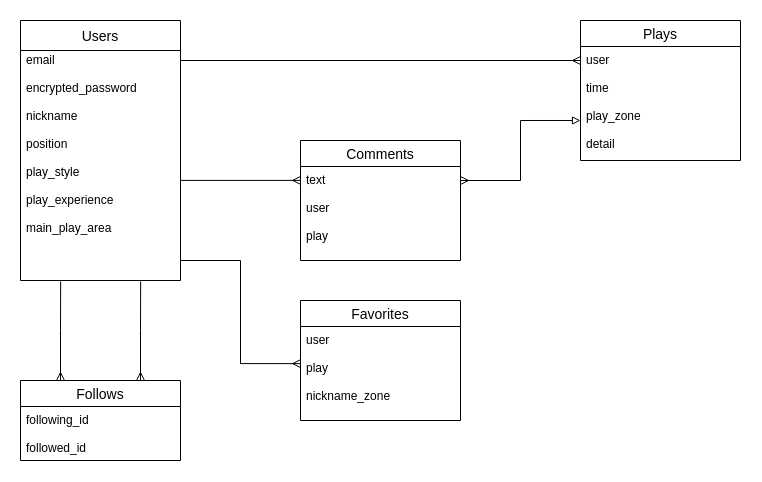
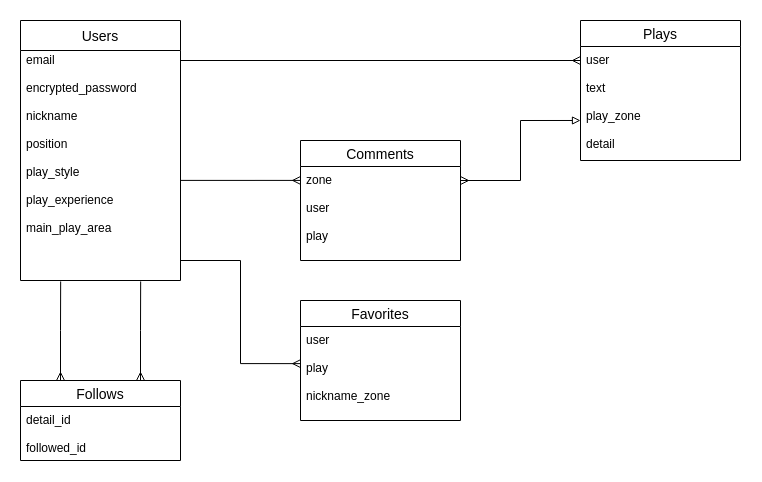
  <mxCell id="0" />
  <mxCell id="1" parent="0" />
  <mxCell id="2" style="edgeStyle=orthogonalEdgeStyle;rounded=0;orthogonalLoop=1;jettySize=auto;html=1;endArrow=ERmany;endFill=0;" parent="1" target="5" edge="1"><mxGeometry relative="1" as="geometry"><mxPoint x="180" y="60" as="sourcePoint" /><Array as="points"><mxPoint x="180" y="60" /></Array></mxGeometry></mxCell>
  <mxCell id="3" value="Users" style="swimlane;fontStyle=0;childLayout=stackLayout;horizontal=1;startSize=30;horizontalStack=0;resizeParent=1;resizeParentMax=0;resizeLast=0;collapsible=1;marginBottom=0;align=center;fontSize=14;" parent="1" vertex="1"><mxGeometry x="20" y="20" width="160" height="260" as="geometry"><mxRectangle x="40" y="160" width="60" height="26" as="alternateBounds" /></mxGeometry></mxCell>
  <mxCell id="4" value="Plays" style="swimlane;fontStyle=0;childLayout=stackLayout;horizontal=1;startSize=26;horizontalStack=0;resizeParent=1;resizeParentMax=0;resizeLast=0;collapsible=1;marginBottom=0;align=center;fontSize=14;" parent="1" vertex="1"><mxGeometry x="580" y="20" width="160" height="140" as="geometry" /></mxCell>
- <mxCell id="5" value="user&#10;&#10;time&#10;&#10;play_zone&#10;&#10;detail" style="text;strokeColor=none;fillColor=none;spacingLeft=4;spacingRight=4;overflow=hidden;rotatable=0;points=[[0,0.5],[1,0.5]];portConstraint=eastwest;fontSize=12;" parent="4" vertex="1"><mxGeometry y="26" width="160" height="114" as="geometry" /></mxCell>
+ <mxCell id="5" value="user&#10;&#10;text&#10;&#10;play_zone&#10;&#10;detail" style="text;strokeColor=none;fillColor=none;spacingLeft=4;spacingRight=4;overflow=hidden;rotatable=0;points=[[0,0.5],[1,0.5]];portConstraint=eastwest;fontSize=12;" parent="4" vertex="1"><mxGeometry y="26" width="160" height="114" as="geometry" /></mxCell>
  <mxCell id="6" style="edgeStyle=orthogonalEdgeStyle;rounded=0;orthogonalLoop=1;jettySize=auto;html=1;exitX=0.001;exitY=0.148;exitDx=0;exitDy=0;startArrow=ERmany;startFill=0;endArrow=none;endFill=0;exitPerimeter=0;entryX=1;entryY=0.915;entryDx=0;entryDy=0;entryPerimeter=0;" parent="1" source="8" target="16" edge="1"><mxGeometry relative="1" as="geometry"><mxPoint x="183" y="260" as="targetPoint" /><Array as="points"><mxPoint x="180" y="180" /></Array></mxGeometry></mxCell>
  <mxCell id="7" value="Comments" style="swimlane;fontStyle=0;childLayout=stackLayout;horizontal=1;startSize=26;horizontalStack=0;resizeParent=1;resizeParentMax=0;resizeLast=0;collapsible=1;marginBottom=0;align=center;fontSize=14;" parent="1" vertex="1"><mxGeometry x="300" y="140" width="160" height="120" as="geometry" /></mxCell>
- <mxCell id="8" value="text&#10;&#10;user&#10;&#10;play" style="text;strokeColor=none;fillColor=none;spacingLeft=4;spacingRight=4;overflow=hidden;rotatable=0;points=[[0,0.5],[1,0.5]];portConstraint=eastwest;fontSize=12;" parent="7" vertex="1"><mxGeometry y="26" width="160" height="94" as="geometry" /></mxCell>
+ <mxCell id="8" value="zone&#10;&#10;user&#10;&#10;play" style="text;strokeColor=none;fillColor=none;spacingLeft=4;spacingRight=4;overflow=hidden;rotatable=0;points=[[0,0.5],[1,0.5]];portConstraint=eastwest;fontSize=12;" parent="7" vertex="1"><mxGeometry y="26" width="160" height="94" as="geometry" /></mxCell>
  <mxCell id="9" style="edgeStyle=orthogonalEdgeStyle;rounded=0;orthogonalLoop=1;jettySize=auto;html=1;exitX=0.75;exitY=0;exitDx=0;exitDy=0;entryX=0.751;entryY=1.004;entryDx=0;entryDy=0;entryPerimeter=0;startArrow=ERmany;startFill=0;endArrow=none;endFill=0;" parent="1" source="11" target="16" edge="1"><mxGeometry relative="1" as="geometry" /></mxCell>
  <mxCell id="10" style="edgeStyle=orthogonalEdgeStyle;rounded=0;orthogonalLoop=1;jettySize=auto;html=1;exitX=0.25;exitY=0;exitDx=0;exitDy=0;entryX=0.251;entryY=1.004;entryDx=0;entryDy=0;entryPerimeter=0;startArrow=ERmany;startFill=0;endArrow=none;endFill=0;" parent="1" source="11" target="16" edge="1"><mxGeometry relative="1" as="geometry" /></mxCell>
  <mxCell id="11" value="Follows" style="swimlane;fontStyle=0;childLayout=stackLayout;horizontal=1;startSize=26;horizontalStack=0;resizeParent=1;resizeParentMax=0;resizeLast=0;collapsible=1;marginBottom=0;align=center;fontSize=14;" parent="1" vertex="1"><mxGeometry x="20" y="380" width="160" height="80" as="geometry" /></mxCell>
- <mxCell id="12" value="following_id&#10;&#10;followed_id" style="text;strokeColor=none;fillColor=none;spacingLeft=4;spacingRight=4;overflow=hidden;rotatable=0;points=[[0,0.5],[1,0.5]];portConstraint=eastwest;fontSize=12;" parent="11" vertex="1"><mxGeometry y="26" width="160" height="54" as="geometry" /></mxCell>
+ <mxCell id="12" value="detail_id&#10;&#10;followed_id" style="text;strokeColor=none;fillColor=none;spacingLeft=4;spacingRight=4;overflow=hidden;rotatable=0;points=[[0,0.5],[1,0.5]];portConstraint=eastwest;fontSize=12;" parent="11" vertex="1"><mxGeometry y="26" width="160" height="54" as="geometry" /></mxCell>
  <mxCell id="13" value="Favorites" style="swimlane;fontStyle=0;childLayout=stackLayout;horizontal=1;startSize=26;horizontalStack=0;resizeParent=1;resizeParentMax=0;resizeLast=0;collapsible=1;marginBottom=0;align=center;fontSize=14;" parent="1" vertex="1"><mxGeometry x="300" y="300" width="160" height="120" as="geometry" /></mxCell>
  <mxCell id="14" value="user&#10;&#10;play&#10;&#10;nickname_zone" style="text;strokeColor=none;fillColor=none;spacingLeft=4;spacingRight=4;overflow=hidden;rotatable=0;points=[[0,0.5],[1,0.5]];portConstraint=eastwest;fontSize=12;" parent="13" vertex="1"><mxGeometry y="26" width="160" height="94" as="geometry" /></mxCell>
  <mxCell id="15" style="edgeStyle=orthogonalEdgeStyle;rounded=0;orthogonalLoop=1;jettySize=auto;html=1;entryX=0.001;entryY=0.395;entryDx=0;entryDy=0;entryPerimeter=0;endArrow=ERmany;endFill=0;" parent="1" source="16" target="14" edge="1"><mxGeometry relative="1" as="geometry"><Array as="points"><mxPoint x="240" y="260" /><mxPoint x="240" y="363" /></Array></mxGeometry></mxCell>
  <mxCell id="16" value="email&#10;&#10;encrypted_password&#10;&#10;nickname&#10;&#10;position&#10;&#10;play_style&#10;&#10;play_experience&#10;&#10;main_play_area" style="text;strokeColor=none;fillColor=none;spacingLeft=4;spacingRight=4;overflow=hidden;rotatable=0;points=[[0,0.5],[1,0.5]];portConstraint=eastwest;fontSize=12;" parent="1" vertex="1"><mxGeometry x="20" y="46" width="160" height="234" as="geometry" /></mxCell>
  <mxCell id="17" style="edgeStyle=orthogonalEdgeStyle;rounded=0;orthogonalLoop=1;jettySize=auto;html=1;entryX=0;entryY=0.649;entryDx=0;entryDy=0;entryPerimeter=0;startArrow=ERmany;startFill=0;endArrow=block;endFill=0;" parent="1" source="8" target="5" edge="1"><mxGeometry relative="1" as="geometry"><Array as="points"><mxPoint x="520" y="180" /><mxPoint x="520" y="120" /></Array></mxGeometry></mxCell>
